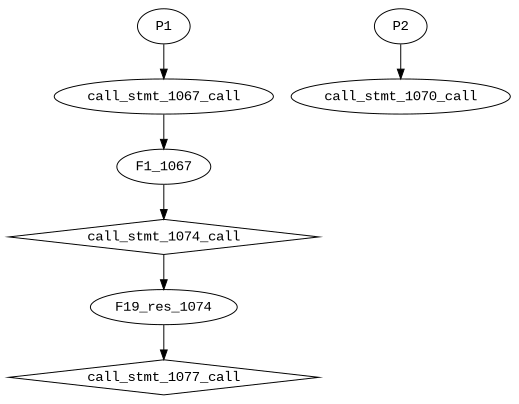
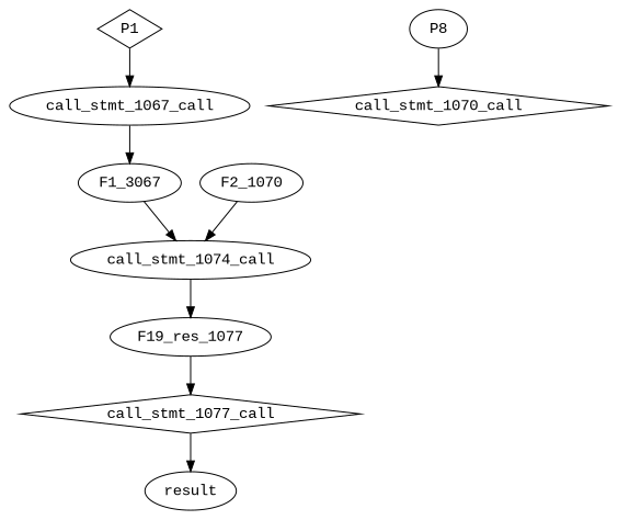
  digraph {
    fontname="Liberation Mono"
    node [fontname="Liberation Mono" shape=ellipse]
    edge [fontname="Liberation Mono"]
-   F19_res_1074
+   F19_res_1074 [label=F19_res_1077]
    call_stmt_1077_call [shape=diamond]
-   F1_1067
-   call_stmt_1074_call [shape=diamond]
+   result [shape=""]
+   F1_1067 [label=F1_3067]
+   call_stmt_1074_call
+   F2_1070
    call_stmt_1067_call
-   P1 [shape=""]
-   P2 [shape=""]
-   call_stmt_1070_call
+   P1 [shape=diamond]
+   P2 [label=P8 shape=""]
+   call_stmt_1070_call [shape=diamond]
    F19_res_1074 -> call_stmt_1077_call
+   call_stmt_1077_call -> result
    F1_1067 -> call_stmt_1074_call
    call_stmt_1074_call -> F19_res_1074
+   F2_1070 -> call_stmt_1074_call
    call_stmt_1067_call -> F1_1067
    P1 -> call_stmt_1067_call
    P2 -> call_stmt_1070_call
  }
